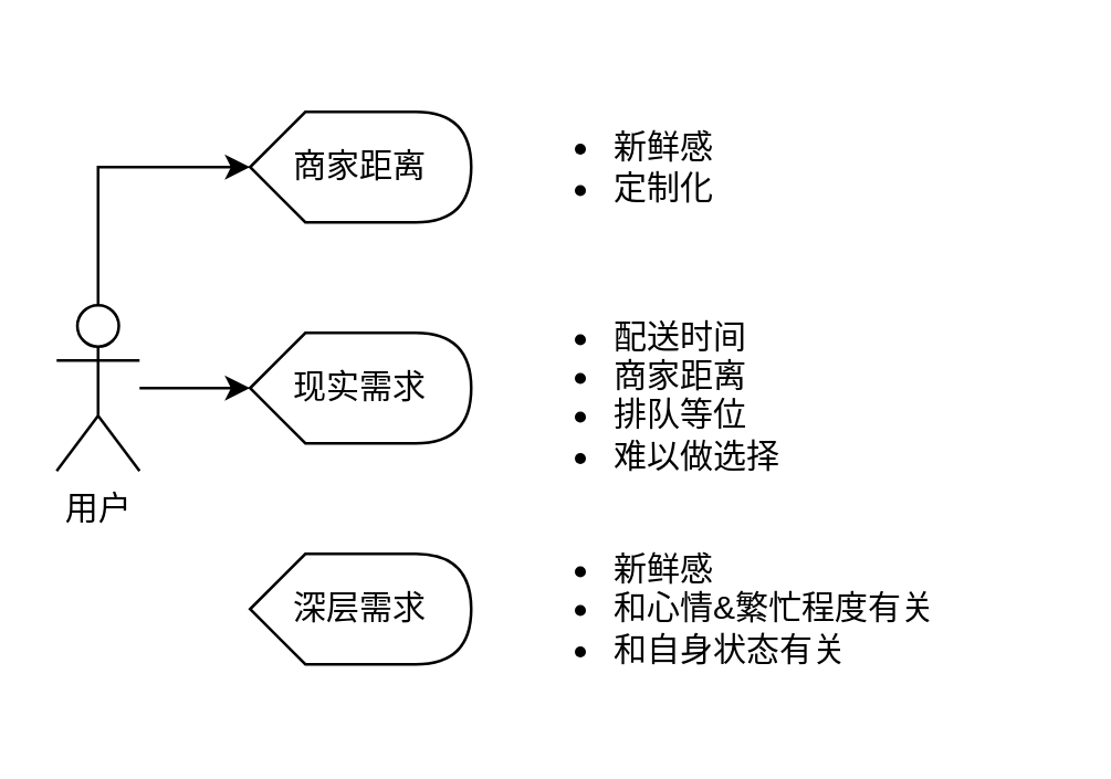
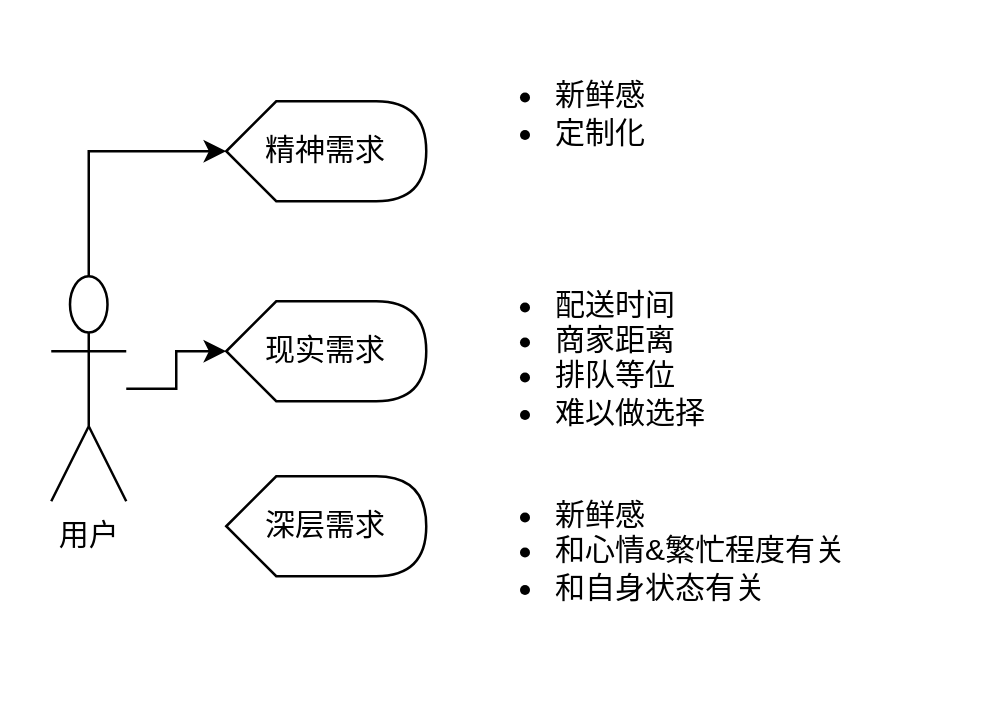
  <mxCell id="0" />
  <mxCell id="1" parent="0" />
  <mxCell id="2" value="" style="edgeStyle=orthogonalEdgeStyle;rounded=0;orthogonalLoop=1;jettySize=auto;html=1;" edge="1" parent="1" source="4" target="6"><mxGeometry relative="1" as="geometry" /></mxCell>
  <mxCell id="3" style="edgeStyle=orthogonalEdgeStyle;rounded=0;orthogonalLoop=1;jettySize=auto;html=1;exitX=0.5;exitY=0;exitDx=0;exitDy=0;exitPerimeter=0;entryX=0;entryY=0.5;entryDx=0;entryDy=0;entryPerimeter=0;" edge="1" parent="1" source="4" target="5"><mxGeometry relative="1" as="geometry" /></mxCell>
- <mxCell id="4" value="用户" style="shape=umlActor;verticalLabelPosition=bottom;verticalAlign=top;html=1;outlineConnect=0;" vertex="1" parent="1"><mxGeometry x="20" y="110" width="30" height="60" as="geometry" /></mxCell>
- <mxCell id="5" value="商家距离" style="shape=display;whiteSpace=wrap;html=1;" vertex="1" parent="1"><mxGeometry x="90" y="40" width="80" height="40" as="geometry" /></mxCell>
+ <mxCell id="4" value="用户" style="shape=umlActor;verticalLabelPosition=bottom;verticalAlign=top;html=1;outlineConnect=0;" vertex="1" parent="1"><mxGeometry x="20" y="110" width="30" height="90" as="geometry" /></mxCell>
+ <mxCell id="5" value="精神需求" style="shape=display;whiteSpace=wrap;html=1;" vertex="1" parent="1"><mxGeometry x="90" y="40" width="80" height="40" as="geometry" /></mxCell>
  <mxCell id="6" value="现实需求" style="shape=display;whiteSpace=wrap;html=1;" vertex="1" parent="1"><mxGeometry x="90" y="120" width="80" height="40" as="geometry" /></mxCell>
- <mxCell id="7" value="深层需求" style="shape=display;whiteSpace=wrap;html=1;" vertex="1" parent="1"><mxGeometry x="90" y="200" width="80" height="40" as="geometry" /></mxCell>
- <mxCell id="8" value="&lt;ul&gt;&lt;li&gt;新鲜感&lt;/li&gt;&lt;li&gt;定制化&lt;/li&gt;&lt;/ul&gt;" style="text;strokeColor=none;fillColor=none;html=1;whiteSpace=wrap;verticalAlign=middle;overflow=hidden;" vertex="1" parent="1"><mxGeometry x="180" y="20" width="100" height="80" as="geometry" /></mxCell>
+ <mxCell id="7" value="深层需求" style="shape=display;whiteSpace=wrap;html=1;" vertex="1" parent="1"><mxGeometry x="90" y="190" width="80" height="40" as="geometry" /></mxCell>
+ <mxCell id="8" value="&lt;ul&gt;&lt;li&gt;新鲜感&lt;/li&gt;&lt;li&gt;定制化&lt;/li&gt;&lt;/ul&gt;" style="text;strokeColor=none;fillColor=none;html=1;whiteSpace=wrap;verticalAlign=middle;overflow=hidden;" vertex="1" parent="1"><mxGeometry x="180" y="5" width="100" height="80" as="geometry" /></mxCell>
  <mxCell id="9" value="&lt;ul&gt;&lt;li&gt;配送时间&lt;/li&gt;&lt;li&gt;商家距离&lt;/li&gt;&lt;li&gt;排队等位&lt;/li&gt;&lt;li&gt;难以做选择&lt;/li&gt;&lt;/ul&gt;" style="text;strokeColor=none;fillColor=none;html=1;whiteSpace=wrap;verticalAlign=middle;overflow=hidden;" vertex="1" parent="1"><mxGeometry x="180" y="100" width="140" height="80" as="geometry" /></mxCell>
  <mxCell id="10" value="&lt;ul&gt;&lt;li&gt;新鲜感&lt;/li&gt;&lt;li&gt;和心情&amp;amp;繁忙程度有关&lt;/li&gt;&lt;li&gt;和自身状态有关&lt;/li&gt;&lt;/ul&gt;" style="text;strokeColor=none;fillColor=none;html=1;whiteSpace=wrap;verticalAlign=middle;overflow=hidden;" vertex="1" parent="1"><mxGeometry x="180" y="180" width="200" height="80" as="geometry" /></mxCell>
